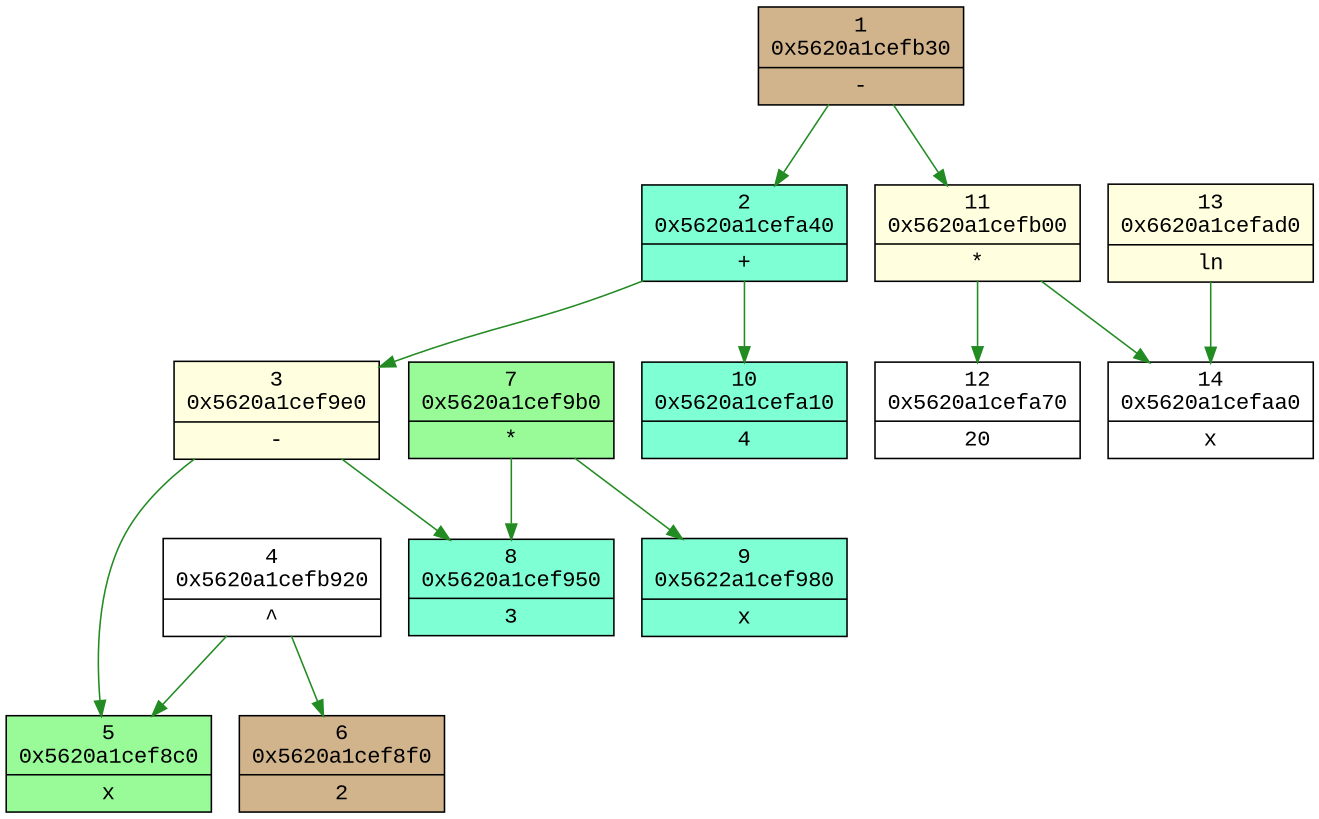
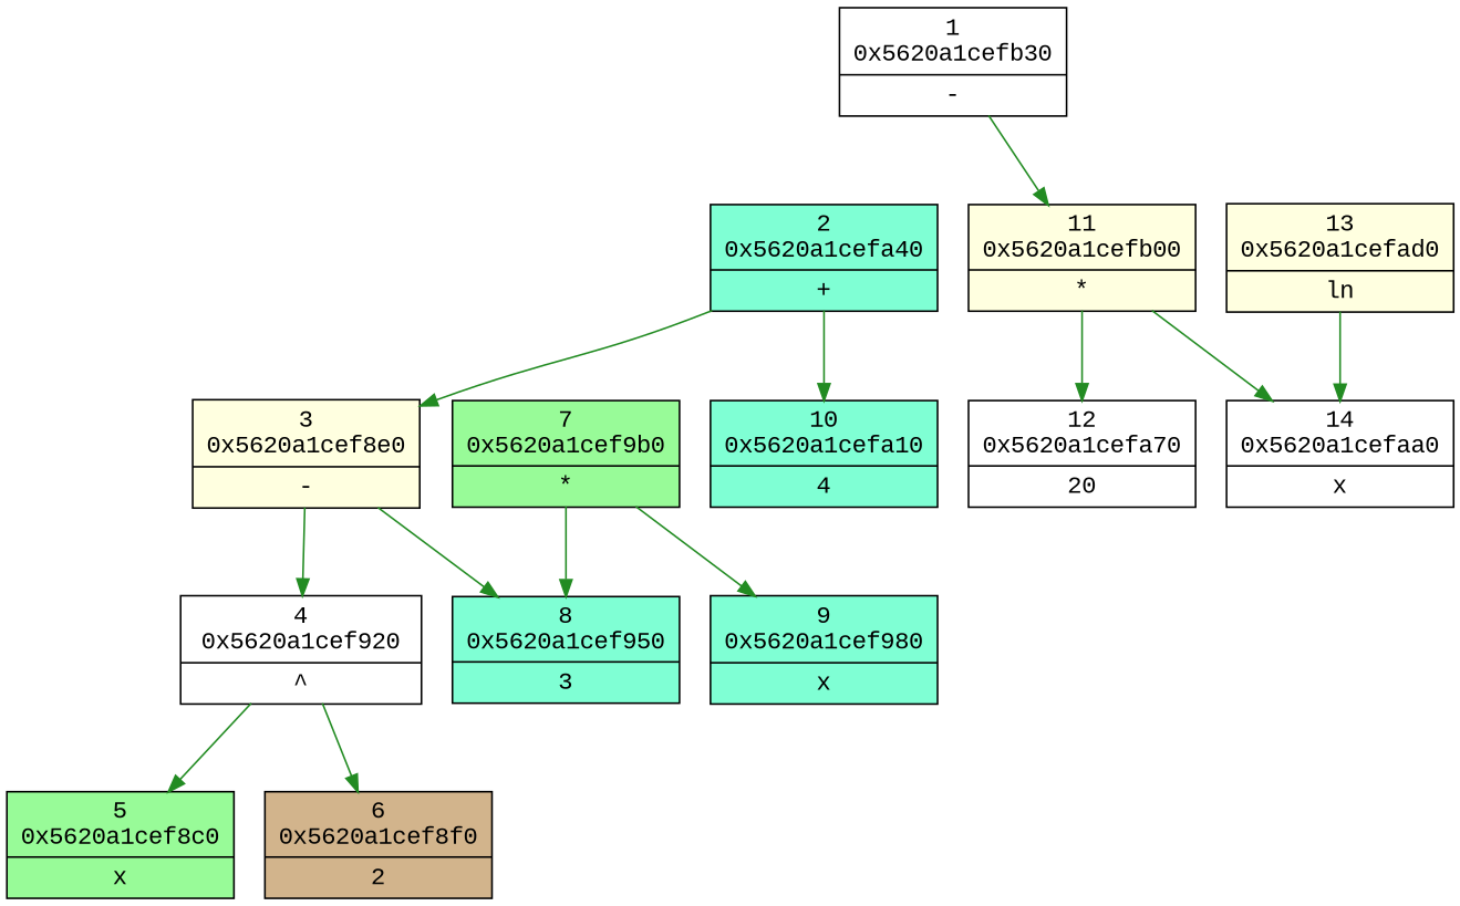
  digraph {
    fontname="Liberation Mono"
    node [fillcolor=aquamarine fontname="Liberation Mono" shape=record style=filled]
    edge [color="#228b22" fontcolor="#228b22" fontname="Liberation Mono" tailport=center]
    n1 [label="{ 2\n0x5620a1cefa40|{ +\n } }"]
-   n2 [fillcolor=tan label="{ 1\n0x5620a1cefb30|{ -\n } }"]
-   n3 [fillcolor=lightyellow label="{ 3\n0x5620a1cef9e0|{ -\n } }"]
-   n4 [fillcolor=white label="{ 4\n0x5620a1cefb920|{ ^\n } }"]
+   n2 [fillcolor=white label="{ 1\n0x5620a1cefb30|{ -\n } }"]
+   n3 [fillcolor=lightyellow label="{ 3\n0x5620a1cef8e0|{ -\n } }"]
+   n4 [fillcolor=white label="{ 4\n0x5620a1cef920|{ ^\n } }"]
    n5 [fillcolor=palegreen label="{ 5\n0x5620a1cef8c0|{ x\n } }"]
    n6 [fillcolor=tan label="{ 6\n0x5620a1cef8f0|{ 2\n } }"]
    n7 [fillcolor=palegreen label="{ 7\n0x5620a1cef9b0|{ *\n } }"]
    n8 [label="{ 8\n0x5620a1cef950|{ 3\n } }"]
-   n9 [label="{ 9\n0x5622a1cef980|{ x\n } }"]
+   n9 [label="{ 9\n0x5620a1cef980|{ x\n } }"]
    n10 [label="{ 10\n0x5620a1cefa10|{ 4\n } }"]
    n11 [fillcolor=lightyellow label="{ 11\n0x5620a1cefb00|{ *\n } }"]
    n12 [fillcolor=white label="{ 12\n0x5620a1cefa70|{ 20\n } }"]
-   n13 [fillcolor=lightyellow label="{ 13\n0x6620a1cefad0|{ ln\n } }"]
+   n13 [fillcolor=lightyellow label="{ 13\n0x5620a1cefad0|{ ln\n } }"]
    n14 [fillcolor=white label="{ 14\n0x5620a1cefaa0|{ x\n } }"]
    subgraph sub_1 {
      n1
    }
    subgraph sub_2 {
      n2
    }
    subgraph sub_3 {
      n3
    }
    subgraph sub_4 {
      n4
    }
    subgraph sub_5 {
      n5
    }
    subgraph sub_6 {
      n6
    }
    subgraph sub_7 {
      n7
    }
    subgraph sub_8 {
      n8
    }
    subgraph sub_9 {
      n9
    }
    subgraph sub_10 {
      n10
    }
    subgraph sub_11 {
      n11
    }
    subgraph sub_12 {
      n12
    }
    subgraph sub_13 {
      n13
    }
    subgraph sub_14 {
      n14
    }
    n1 -> n3 [label="  "]
    n1 -> n10 [label="  "]
-   n2 -> n1 [label="  "]
    n2 -> n11 [label="  "]
-   n3 -> n5 [label="  "]
+   n3 -> n4 [label="  "]
    n3 -> n8 [label="  "]
    n4 -> n5 [label="  "]
    n4 -> n6 [label="  "]
    n7 -> n8 [label="  "]
    n7 -> n9 [label="  "]
    n11 -> n12 [label="  "]
    n11 -> n14 [label="  "]
    n13 -> n14 [label="  "]
  }
